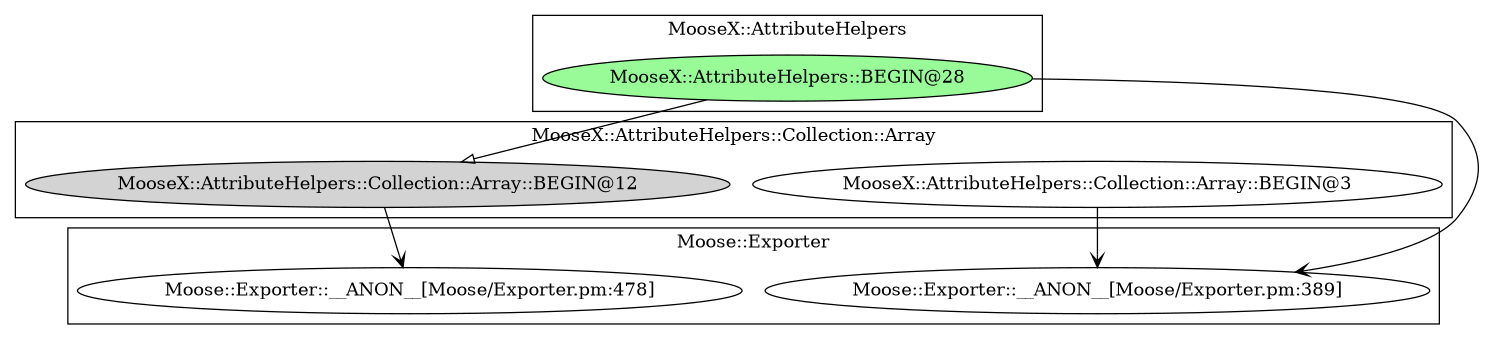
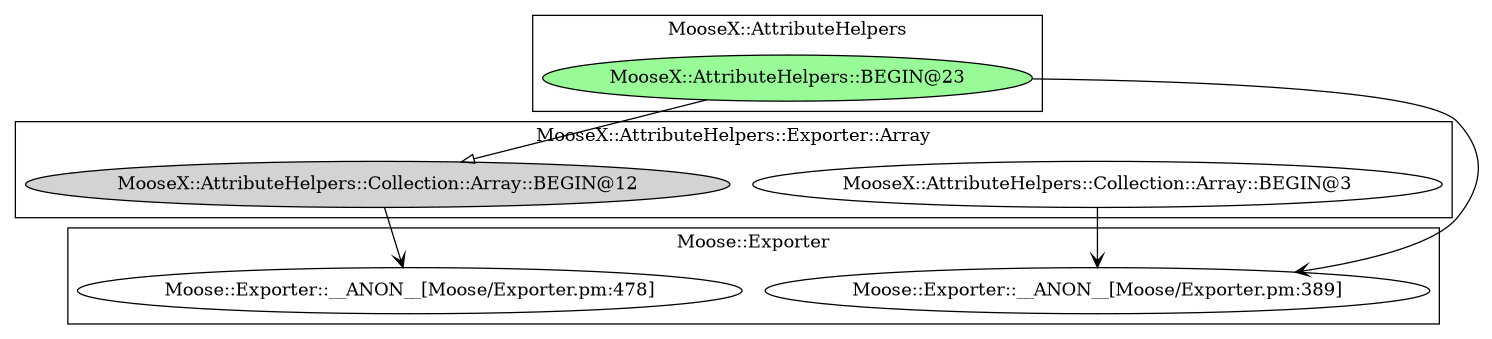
  digraph {
    node [fillcolor=white style=filled]
    edge [arrowhead=vee]
    "MooseX::AttributeHelpers::Collection::Array::BEGIN@12" [fillcolor=lightgrey]
    "MooseX::AttributeHelpers::Collection::Array::BEGIN@3"
    "Moose::Exporter::__ANON__[Moose/Exporter.pm:389]"
    "Moose::Exporter::__ANON__[Moose/Exporter.pm:478]"
-   "MooseX::AttributeHelpers::BEGIN@28" [fillcolor=palegreen]
+   "MooseX::AttributeHelpers::BEGIN@28" [fillcolor=palegreen label="MooseX::AttributeHelpers::BEGIN@23"]
    subgraph cluster_1 {
-     label="MooseX::AttributeHelpers::Collection::Array"
+     label="MooseX::AttributeHelpers::Exporter::Array"
      "MooseX::AttributeHelpers::Collection::Array::BEGIN@12"
      "MooseX::AttributeHelpers::Collection::Array::BEGIN@3"
    }
    subgraph cluster_2 {
      label="Moose::Exporter"
      "Moose::Exporter::__ANON__[Moose/Exporter.pm:389]"
      "Moose::Exporter::__ANON__[Moose/Exporter.pm:478]"
    }
    subgraph cluster_3 {
      label="MooseX::AttributeHelpers"
      "MooseX::AttributeHelpers::BEGIN@28"
    }
    "MooseX::AttributeHelpers::Collection::Array::BEGIN@12" -> "Moose::Exporter::__ANON__[Moose/Exporter.pm:478]"
    "MooseX::AttributeHelpers::Collection::Array::BEGIN@3" -> "Moose::Exporter::__ANON__[Moose/Exporter.pm:389]"
    "MooseX::AttributeHelpers::BEGIN@28" -> "MooseX::AttributeHelpers::Collection::Array::BEGIN@12" [arrowhead=onormal]
    "MooseX::AttributeHelpers::BEGIN@28" -> "Moose::Exporter::__ANON__[Moose/Exporter.pm:389]"
  }
